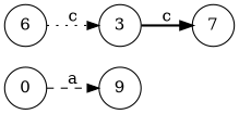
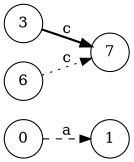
  digraph {
    rankdir=LR
    node [shape=circle]
    n1 [label=0]
-   n2 [label=9]
+   n2 [label=1]
    n3 [label=3]
    n4 [label=7]
    n5 [label=6]
    n1 -> n2 [label=a style=dashed]
    n3 -> n4 [label=c style=bold]
-   n5 -> n3 [label=c style=dotted]
+   n5 -> n4 [label=c style=dotted]
  }
